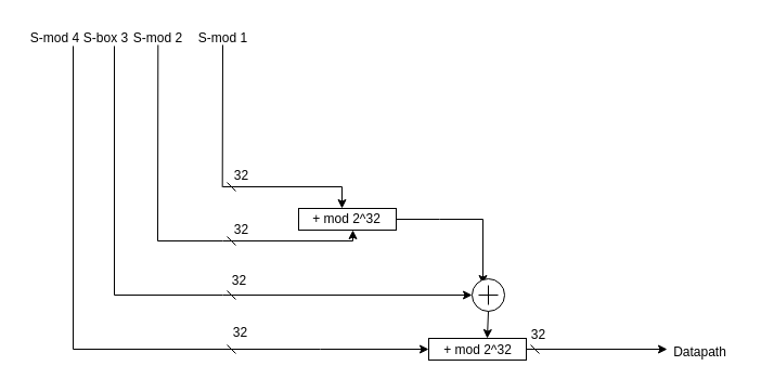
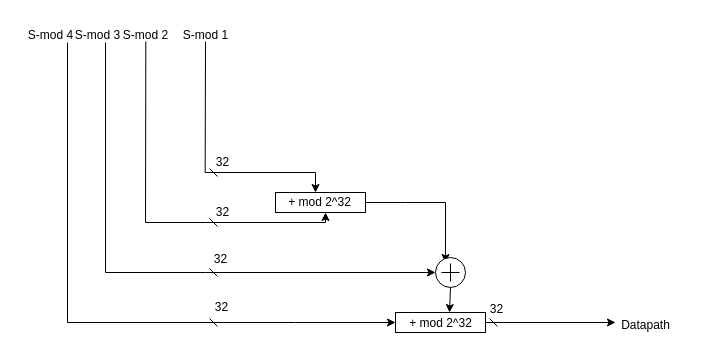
  <mxCell id="0" />
  <mxCell id="1" parent="0" />
  <mxCell id="2" value="" style="endArrow=classic;html=1;rounded=0;startArrow=dash;startFill=0;" parent="1" edge="1"><mxGeometry width="50" height="50" relative="1" as="geometry"><mxPoint x="205" y="172" as="sourcePoint" /><mxPoint x="315" y="192" as="targetPoint" /><Array as="points"><mxPoint x="315" y="172" /></Array></mxGeometry></mxCell>
  <mxCell id="3" value="" style="rounded=0;whiteSpace=wrap;html=1;" parent="1" vertex="1"><mxGeometry x="275" y="192" width="90" height="20" as="geometry" /></mxCell>
  <mxCell id="4" value="" style="endArrow=classic;html=1;rounded=0;entryX=0.556;entryY=1;entryDx=0;entryDy=0;entryPerimeter=0;startArrow=dash;startFill=0;" parent="1" target="3" edge="1"><mxGeometry width="50" height="50" relative="1" as="geometry"><mxPoint x="205" y="222" as="sourcePoint" /><mxPoint x="255" y="172" as="targetPoint" /><Array as="points"><mxPoint x="325" y="222" /></Array></mxGeometry></mxCell>
  <mxCell id="5" value="" style="endArrow=classic;html=1;rounded=0;entryX=0.333;entryY=0.167;entryDx=0;entryDy=0;entryPerimeter=0;" parent="1" target="6" edge="1"><mxGeometry width="50" height="50" relative="1" as="geometry"><mxPoint x="365" y="202" as="sourcePoint" /><mxPoint x="455" y="242" as="targetPoint" /><Array as="points"><mxPoint x="405" y="202" /><mxPoint x="445" y="202" /></Array></mxGeometry></mxCell>
  <mxCell id="6" value="" style="verticalLabelPosition=bottom;shadow=0;dashed=0;align=center;html=1;verticalAlign=top;shape=mxgraph.electrical.abstract.summation_point;" parent="1" vertex="1"><mxGeometry x="435" y="257" width="30" height="30" as="geometry" /></mxCell>
  <mxCell id="7" value="" style="endArrow=classic;html=1;rounded=0;entryX=0;entryY=0.5;entryDx=0;entryDy=0;entryPerimeter=0;startArrow=dash;startFill=0;" parent="1" target="6" edge="1"><mxGeometry width="50" height="50" relative="1" as="geometry"><mxPoint x="205" y="272" as="sourcePoint" /><mxPoint x="425" y="272" as="targetPoint" /></mxGeometry></mxCell>
  <mxCell id="8" value="" style="rounded=0;whiteSpace=wrap;html=1;" parent="1" vertex="1"><mxGeometry x="395" y="312" width="90" height="20" as="geometry" /></mxCell>
  <mxCell id="9" value="" style="endArrow=classic;html=1;rounded=0;entryX=0;entryY=0.5;entryDx=0;entryDy=0;entryPerimeter=0;startArrow=dash;startFill=0;" parent="1" target="8" edge="1"><mxGeometry width="50" height="50" relative="1" as="geometry"><mxPoint x="205" y="322" as="sourcePoint" /><mxPoint x="255" y="272" as="targetPoint" /><Array as="points"><mxPoint x="295" y="322" /></Array></mxGeometry></mxCell>
  <mxCell id="10" value="" style="endArrow=classic;html=1;rounded=0;entryX=0.6;entryY=0;entryDx=0;entryDy=0;entryPerimeter=0;exitX=0.5;exitY=1;exitDx=0;exitDy=0;exitPerimeter=0;" parent="1" source="6" target="8" edge="1"><mxGeometry width="50" height="50" relative="1" as="geometry"><mxPoint x="455" y="292" as="sourcePoint" /><mxPoint x="499" y="238" as="targetPoint" /></mxGeometry></mxCell>
  <mxCell id="11" value="" style="endArrow=classic;html=1;rounded=0;startArrow=dash;startFill=0;" parent="1" edge="1"><mxGeometry width="50" height="50" relative="1" as="geometry"><mxPoint x="485" y="322" as="sourcePoint" /><mxPoint x="615" y="322" as="targetPoint" /></mxGeometry></mxCell>
  <mxCell id="12" value="32" style="text;html=1;align=center;verticalAlign=middle;resizable=0;points=[];autosize=1;strokeColor=none;fillColor=none;" parent="1" vertex="1"><mxGeometry x="200" y="244" width="40" height="30" as="geometry" /></mxCell>
  <mxCell id="13" value="32" style="text;html=1;align=center;verticalAlign=middle;resizable=0;points=[];autosize=1;strokeColor=none;fillColor=none;" parent="1" vertex="1"><mxGeometry x="201" y="292" width="40" height="30" as="geometry" /></mxCell>
  <mxCell id="14" value="32" style="text;html=1;align=center;verticalAlign=middle;resizable=0;points=[];autosize=1;strokeColor=none;fillColor=none;" parent="1" vertex="1"><mxGeometry x="202" y="197" width="40" height="30" as="geometry" /></mxCell>
  <mxCell id="15" value="32" style="text;html=1;align=center;verticalAlign=middle;resizable=0;points=[];autosize=1;strokeColor=none;fillColor=none;" parent="1" vertex="1"><mxGeometry x="202" y="147" width="40" height="30" as="geometry" /></mxCell>
  <mxCell id="16" value="32" style="text;html=1;align=center;verticalAlign=middle;resizable=0;points=[];autosize=1;strokeColor=none;fillColor=none;" parent="1" vertex="1"><mxGeometry x="476" y="294" width="40" height="30" as="geometry" /></mxCell>
  <mxCell id="17" value="+ mod 2^32" style="text;html=1;align=center;verticalAlign=middle;resizable=0;points=[];autosize=1;strokeColor=none;fillColor=none;" parent="1" vertex="1"><mxGeometry x="274" y="187" width="90" height="30" as="geometry" /></mxCell>
  <mxCell id="18" value="+ mod 2^32" style="text;html=1;align=center;verticalAlign=middle;resizable=0;points=[];autosize=1;strokeColor=none;fillColor=none;" parent="1" vertex="1"><mxGeometry x="395" y="308" width="90" height="30" as="geometry" /></mxCell>
  <mxCell id="19" value="" style="endArrow=none;html=1;rounded=0;exitX=0.117;exitY=0.88;exitDx=0;exitDy=0;exitPerimeter=0;" edge="1" parent="1"><mxGeometry width="50" height="50" relative="1" as="geometry"><mxPoint x="204.68" y="172.4" as="sourcePoint" /><mxPoint x="205" y="41" as="targetPoint" /></mxGeometry></mxCell>
  <mxCell id="20" value="" style="endArrow=none;html=1;rounded=0;" edge="1" parent="1"><mxGeometry width="50" height="50" relative="1" as="geometry"><mxPoint x="205" y="222" as="sourcePoint" /><mxPoint x="145.32" y="41" as="targetPoint" /><Array as="points"><mxPoint x="145" y="222" /></Array></mxGeometry></mxCell>
  <mxCell id="21" value="" style="endArrow=none;html=1;rounded=0;" edge="1" parent="1"><mxGeometry width="50" height="50" relative="1" as="geometry"><mxPoint x="205" y="272" as="sourcePoint" /><mxPoint x="105" y="42" as="targetPoint" /><Array as="points"><mxPoint x="105" y="272" /></Array></mxGeometry></mxCell>
  <mxCell id="22" value="" style="endArrow=none;html=1;rounded=0;exitX=0.112;exitY=1;exitDx=0;exitDy=0;exitPerimeter=0;" edge="1" parent="1" source="13"><mxGeometry width="50" height="50" relative="1" as="geometry"><mxPoint x="167" y="322" as="sourcePoint" /><mxPoint x="67" y="42" as="targetPoint" /><Array as="points"><mxPoint x="67" y="322" /></Array></mxGeometry></mxCell>
  <mxCell id="23" value="S-mod 1" style="text;html=1;align=center;verticalAlign=middle;resizable=0;points=[];autosize=1;strokeColor=none;fillColor=none;" vertex="1" parent="1"><mxGeometry x="175" y="20" width="60" height="30" as="geometry" /></mxCell>
  <mxCell id="24" value="S-mod 2" style="text;html=1;align=center;verticalAlign=middle;resizable=0;points=[];autosize=1;strokeColor=none;fillColor=none;" vertex="1" parent="1"><mxGeometry x="115" y="20" width="60" height="30" as="geometry" /></mxCell>
- <mxCell id="25" value="S-box 3" style="text;html=1;align=center;verticalAlign=middle;resizable=0;points=[];autosize=1;strokeColor=none;fillColor=none;" vertex="1" parent="1"><mxGeometry x="67" y="20" width="60" height="30" as="geometry" /></mxCell>
+ <mxCell id="25" value="S-mod 3" style="text;html=1;align=center;verticalAlign=middle;resizable=0;points=[];autosize=1;strokeColor=none;fillColor=none;" vertex="1" parent="1"><mxGeometry x="67" y="20" width="60" height="30" as="geometry" /></mxCell>
  <mxCell id="26" value="S-mod 4" style="text;html=1;align=center;verticalAlign=middle;resizable=0;points=[];autosize=1;strokeColor=none;fillColor=none;" vertex="1" parent="1"><mxGeometry x="20" y="20" width="60" height="30" as="geometry" /></mxCell>
  <mxCell id="27" value="Datapath" style="text;html=1;align=center;verticalAlign=middle;resizable=0;points=[];autosize=1;strokeColor=none;fillColor=none;" vertex="1" parent="1"><mxGeometry x="610" y="310" width="70" height="30" as="geometry" /></mxCell>
